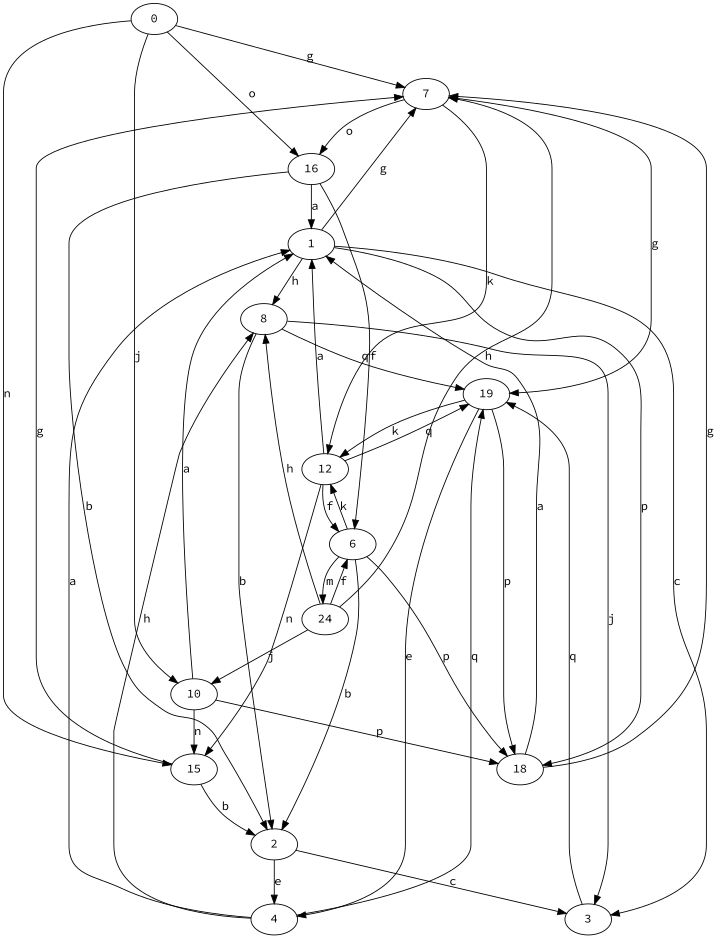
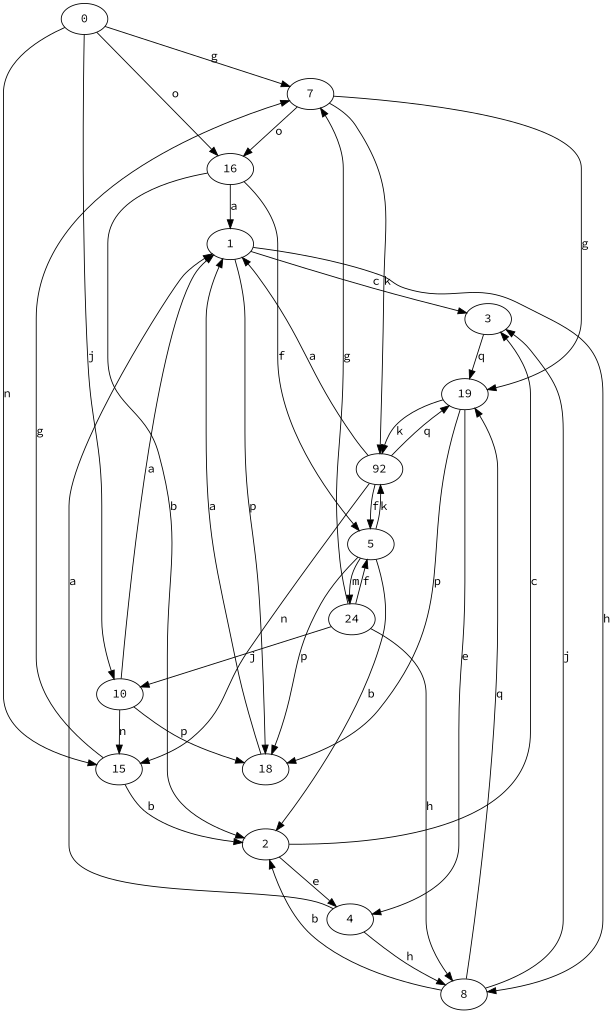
  strict digraph {
    fontname="Source Code Pro"
    node [fontname="Source Code Pro"]
    edge [fontname="Source Code Pro"]
    0
    7
    10
    15
    16
    19
-   12
+   12 [label=92]
    1
    18
    2
-   6
+   6 [label=5]
    3
    8
    4
    n15 [label=24]
    0 -> 7 [label=g]
    0 -> 10 [label=j]
    0 -> 15 [label=n]
    0 -> 16 [label=o]
    7 -> 16 [label=o]
    7 -> 19 [label=g]
    7 -> 12 [label=k]
    10 -> 15 [label=n]
    10 -> 1 [label=a]
    10 -> 18 [label=p]
    15 -> 7 [label=g]
    15 -> 2 [label=b]
    16 -> 1 [label=a]
    16 -> 2 [label=b]
    16 -> 6 [label=f]
    19 -> 12 [label=k]
    19 -> 18 [label=p]
    19 -> 4 [label=e]
    12 -> 15 [label=n]
    12 -> 19 [label=q]
    12 -> 1 [label=a]
    12 -> 6 [label=f]
-   1 -> 7 [label=g]
    1 -> 18 [label=p]
    1 -> 3 [label=c]
    1 -> 8 [label=h]
-   18 -> 7 [label=g]
    18 -> 1 [label=a]
    2 -> 3 [label=c]
    2 -> 4 [label=e]
    6 -> 12 [label=k]
    6 -> 18 [label=p]
    6 -> 2 [label=b]
    6 -> n15 [label=m]
    3 -> 19 [label=q]
    8 -> 19 [label=q]
    8 -> 2 [label=b]
    8 -> 3 [label=j]
-   4 -> 19 [label=q]
    4 -> 1 [label=a]
    4 -> 8 [label=h]
-   n15 -> 7 [label=h]
+   n15 -> 7 [label=g]
    n15 -> 10 [label=j]
    n15 -> 6 [label=f]
    n15 -> 8 [label=h]
  }
